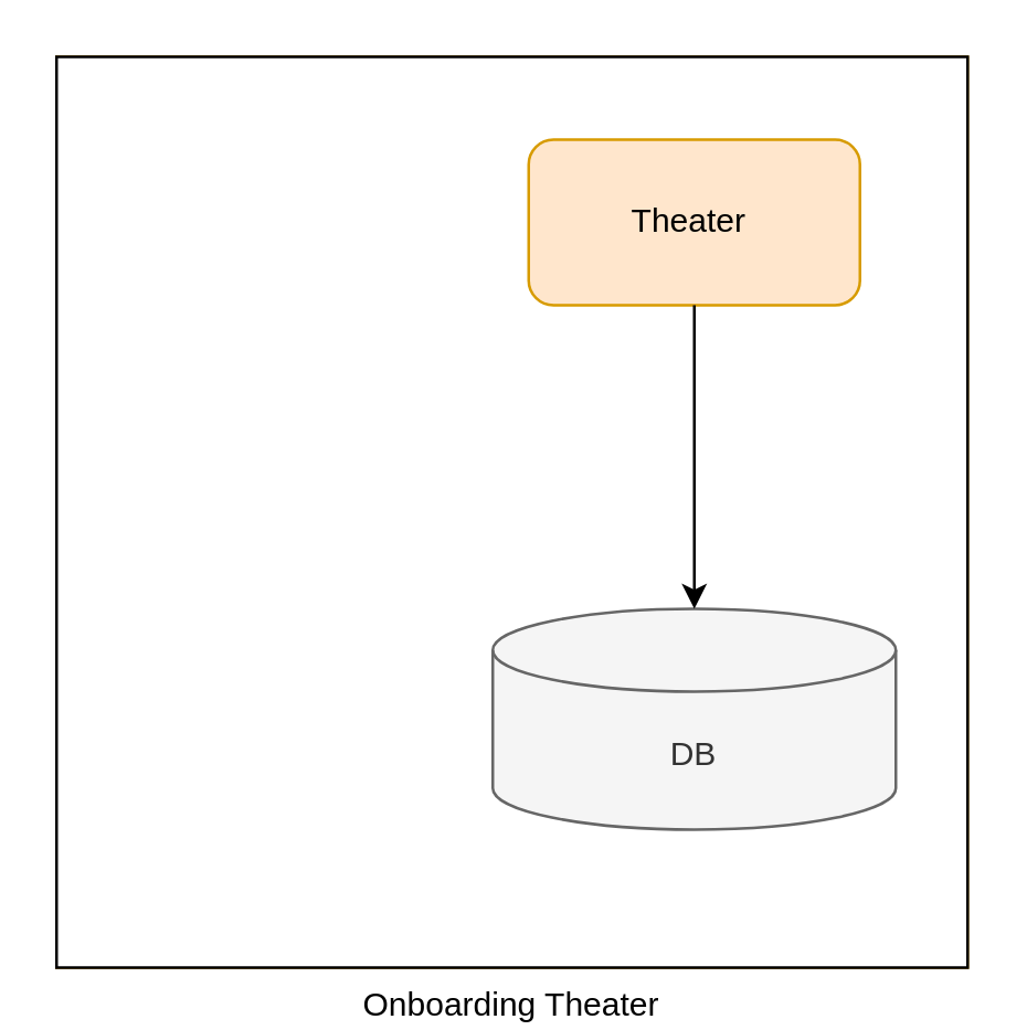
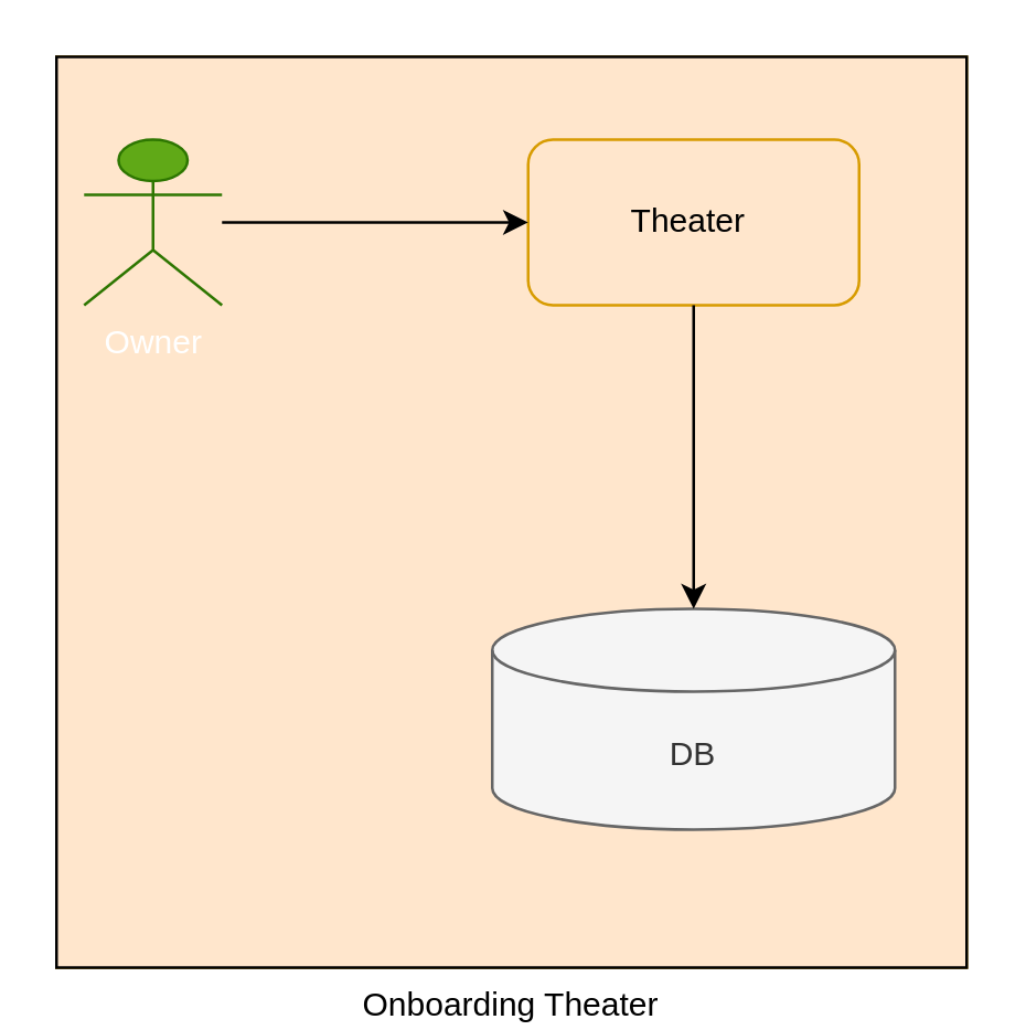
  <mxCell id="0" />
  <mxCell id="1" parent="0" />
  <mxCell id="2" value="" style="group;fillColor=#ffe6cc;strokeColor=#d79b00;" vertex="1" connectable="0" parent="1"><mxGeometry x="20" y="20" width="330" height="330" as="geometry" /></mxCell>
- <mxCell id="3" value="Onboarding Theater" style="whiteSpace=wrap;html=1;aspect=fixed;labelPosition=center;verticalLabelPosition=bottom;align=center;verticalAlign=top;" parent="2" vertex="1"><mxGeometry width="330" height="330" as="geometry" /></mxCell>
+ <mxCell id="3" value="Onboarding Theater" style="whiteSpace=wrap;html=1;aspect=fixed;labelPosition=center;verticalLabelPosition=bottom;align=center;verticalAlign=top;fillColor=#ffe6cc;" parent="2" vertex="1"><mxGeometry width="330" height="330" as="geometry" /></mxCell>
  <mxCell id="4" value="Theater&amp;nbsp;" style="rounded=1;whiteSpace=wrap;html=1;fillColor=#ffe6cc;strokeColor=#d79b00;" parent="2" vertex="1"><mxGeometry x="171" y="30" width="120" height="60" as="geometry" /></mxCell>
  <mxCell id="5" value="DB" style="shape=cylinder3;whiteSpace=wrap;html=1;boundedLbl=1;backgroundOutline=1;size=15;fillColor=#f5f5f5;fontColor=#333333;strokeColor=#666666;" parent="2" vertex="1"><mxGeometry x="158" y="200" width="146" height="80" as="geometry" /></mxCell>
  <mxCell id="6" style="edgeStyle=orthogonalEdgeStyle;rounded=0;orthogonalLoop=1;jettySize=auto;html=1;" parent="2" source="4" target="5" edge="1"><mxGeometry relative="1" as="geometry" /></mxCell>
+ <mxCell id="7" style="edgeStyle=orthogonalEdgeStyle;rounded=0;orthogonalLoop=1;jettySize=auto;html=1;" parent="2" source="8" target="4" edge="1"><mxGeometry relative="1" as="geometry" /></mxCell>
+ <mxCell id="8" value="Owner" style="shape=umlActor;verticalLabelPosition=bottom;verticalAlign=top;html=1;outlineConnect=0;fillColor=#60a917;fontColor=#ffffff;strokeColor=#2D7600;" parent="2" vertex="1"><mxGeometry x="10" y="30" width="50" height="60" as="geometry" /></mxCell>
